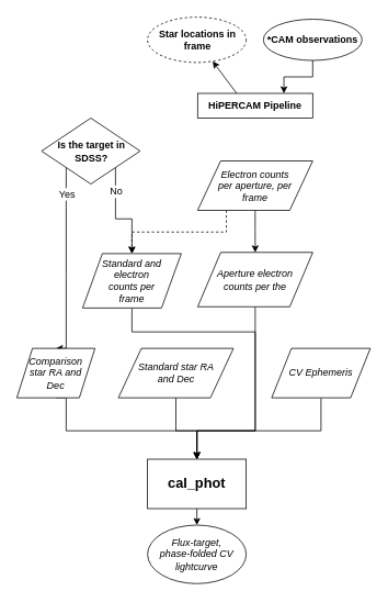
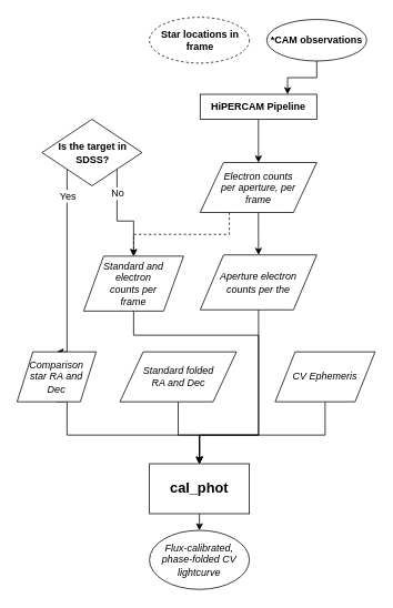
  <mxCell id="0" />
  <mxCell id="1" parent="0" />
  <mxCell id="2" style="edgeStyle=orthogonalEdgeStyle;rounded=0;orthogonalLoop=1;jettySize=auto;html=1;exitX=0.5;exitY=1;exitDx=0;exitDy=0;entryX=0.75;entryY=0;entryDx=0;entryDy=0;" parent="1" source="3" target="11" edge="1"><mxGeometry relative="1" as="geometry" /></mxCell>
  <mxCell id="3" value="&lt;b&gt;*CAM observations&lt;/b&gt;" style="ellipse;whiteSpace=wrap;html=1;" parent="1" vertex="1"><mxGeometry x="319.92" y="22.5" width="120" height="50" as="geometry" /></mxCell>
  <mxCell id="4" value="&lt;div style=&quot;text-align: center&quot;&gt;&lt;b&gt;Star locations in frame&lt;/b&gt;&lt;/div&gt;" style="ellipse;whiteSpace=wrap;html=1;align=left;dashed=1;" parent="1" vertex="1"><mxGeometry x="179" y="20" width="120" height="55" as="geometry" /></mxCell>
  <mxCell id="5" style="edgeStyle=orthogonalEdgeStyle;rounded=0;orthogonalLoop=1;jettySize=auto;html=1;exitX=1;exitY=1;exitDx=0;exitDy=0;entryX=0.5;entryY=0;entryDx=0;entryDy=0;" parent="1" source="9" target="16" edge="1"><mxGeometry relative="1" as="geometry" /></mxCell>
  <mxCell id="6" value="No" style="text;html=1;resizable=0;points=[];align=center;verticalAlign=middle;labelBackgroundColor=#ffffff;" parent="5" vertex="1" connectable="0"><mxGeometry x="-0.548" y="-2" relative="1" as="geometry"><mxPoint x="2" y="1" as="offset" /></mxGeometry></mxCell>
  <mxCell id="7" style="edgeStyle=orthogonalEdgeStyle;rounded=0;orthogonalLoop=1;jettySize=auto;html=1;exitX=0;exitY=1;exitDx=0;exitDy=0;entryX=0.5;entryY=0;entryDx=0;entryDy=0;" parent="1" source="9" target="25" edge="1"><mxGeometry relative="1" as="geometry"><Array as="points"><mxPoint x="80" y="332" /><mxPoint x="80" y="332" /></Array></mxGeometry></mxCell>
  <mxCell id="8" value="Yes" style="text;html=1;resizable=0;points=[];align=center;verticalAlign=middle;labelBackgroundColor=#ffffff;" parent="7" vertex="1" connectable="0"><mxGeometry x="-0.719" relative="1" as="geometry"><mxPoint y="-1.5" as="offset" /></mxGeometry></mxCell>
  <mxCell id="9" value="&lt;div style=&quot;text-align: center&quot;&gt;&lt;b&gt;Is the target in SDSS?&lt;/b&gt;&lt;/div&gt;" style="rhombus;whiteSpace=wrap;html=1;align=left;" parent="1" vertex="1"><mxGeometry x="50" y="142.5" width="120" height="80" as="geometry" /></mxCell>
- <mxCell id="10" style="edgeStyle=orthogonalEdgeStyle;rounded=0;orthogonalLoop=1;jettySize=auto;html=1;exitX=0.5;exitY=1;exitDx=0;exitDy=0;noEdgeStyle=1;orthogonal=1;" parent="1" source="11" target="4" edge="1"><mxGeometry relative="1" as="geometry" /></mxCell>
+ <mxCell id="10" style="edgeStyle=orthogonalEdgeStyle;rounded=0;orthogonalLoop=1;jettySize=auto;html=1;exitX=0.5;exitY=1;exitDx=0;exitDy=0;entryX=0.5;entryY=0;entryDx=0;entryDy=0;noEdgeStyle=1;orthogonal=1;" parent="1" source="11" target="14" edge="1"><mxGeometry relative="1" as="geometry" /></mxCell>
  <mxCell id="11" value="&lt;div style=&quot;text-align: center&quot;&gt;&lt;b&gt;HiPERCAM Pipeline&lt;/b&gt;&lt;/div&gt;" style="rounded=0;whiteSpace=wrap;html=1;align=center;" parent="1" vertex="1"><mxGeometry x="239.92" y="112.5" width="140" height="30" as="geometry" /></mxCell>
  <mxCell id="12" style="edgeStyle=orthogonalEdgeStyle;rounded=0;orthogonalLoop=1;jettySize=auto;html=1;exitX=0.5;exitY=1;exitDx=0;exitDy=0;" parent="1" source="14" target="18" edge="1"><mxGeometry relative="1" as="geometry" /></mxCell>
  <mxCell id="13" style="edgeStyle=orthogonalEdgeStyle;rounded=0;orthogonalLoop=1;jettySize=auto;html=1;exitX=0.25;exitY=1;exitDx=0;exitDy=0;entryX=0.5;entryY=0;entryDx=0;entryDy=0;dashed=1;" parent="1" source="14" target="16" edge="1"><mxGeometry relative="1" as="geometry" /></mxCell>
  <mxCell id="14" value="&lt;p style=&quot;line-height: 117%&quot;&gt;&lt;/p&gt;&lt;div style=&quot;text-align: left&quot;&gt;&lt;div style=&quot;text-align: center&quot;&gt;&lt;i&gt;Electron counts per aperture, per frame&lt;/i&gt;&lt;/div&gt;&lt;/div&gt;&lt;p&gt;&lt;/p&gt;" style="shape=parallelogram;perimeter=parallelogramPerimeter;whiteSpace=wrap;html=1;align=center;spacingLeft=20;spacingRight=20;" parent="1" vertex="1"><mxGeometry x="239.92" y="194.5" width="140" height="60" as="geometry" /></mxCell>
  <mxCell id="15" style="edgeStyle=orthogonalEdgeStyle;rounded=0;orthogonalLoop=1;jettySize=auto;html=1;exitX=0.5;exitY=1;exitDx=0;exitDy=0;entryX=0.5;entryY=0;entryDx=0;entryDy=0;" edge="1" parent="1" source="16" target="21"><mxGeometry relative="1" as="geometry"><Array as="points"><mxPoint x="160" y="402" /><mxPoint x="310" y="402" /><mxPoint x="310" y="522" /><mxPoint x="239" y="522" /></Array></mxGeometry></mxCell>
  <mxCell id="16" value="&lt;i&gt;Standard and electron counts per frame&lt;/i&gt;" style="shape=parallelogram;perimeter=parallelogramPerimeter;whiteSpace=wrap;html=1;align=center;spacingLeft=20;spacingRight=20;" parent="1" vertex="1"><mxGeometry x="100" y="307" width="120" height="66" as="geometry" /></mxCell>
  <mxCell id="17" style="edgeStyle=orthogonalEdgeStyle;rounded=0;orthogonalLoop=1;jettySize=auto;html=1;exitX=0.5;exitY=1;exitDx=0;exitDy=0;entryX=0.5;entryY=0;entryDx=0;entryDy=0;" parent="1" source="18" target="21" edge="1"><mxGeometry relative="1" as="geometry"><Array as="points"><mxPoint x="310" y="522" /><mxPoint x="239" y="522" /></Array></mxGeometry></mxCell>
  <mxCell id="18" value="&lt;i&gt;Aperture electron counts per the&lt;/i&gt;" style="shape=parallelogram;perimeter=parallelogramPerimeter;whiteSpace=wrap;html=1;align=center;spacingLeft=20;spacingRight=20;" parent="1" vertex="1"><mxGeometry x="240" y="305.5" width="140" height="66" as="geometry" /></mxCell>
- <mxCell id="19" value="&lt;i&gt;Flux-target, phase-folded CV lightcurve&lt;/i&gt;" style="ellipse;whiteSpace=wrap;html=1;align=center;spacingLeft=10;spacingRight=10;" parent="1" vertex="1"><mxGeometry x="179" y="636.5" width="120" height="71" as="geometry" /></mxCell>
+ <mxCell id="19" value="&lt;i&gt;Flux-calibrated, phase-folded CV lightcurve&lt;/i&gt;" style="ellipse;whiteSpace=wrap;html=1;align=center;spacingLeft=10;spacingRight=10;" parent="1" vertex="1"><mxGeometry x="179" y="636.5" width="120" height="71" as="geometry" /></mxCell>
  <mxCell id="20" style="edgeStyle=orthogonalEdgeStyle;rounded=0;orthogonalLoop=1;jettySize=auto;html=1;exitX=0.5;exitY=1;exitDx=0;exitDy=0;entryX=0.5;entryY=0;entryDx=0;entryDy=0;" parent="1" source="21" target="19" edge="1"><mxGeometry relative="1" as="geometry" /></mxCell>
  <mxCell id="21" value="&lt;font style=&quot;font-size: 17px&quot;&gt;&lt;b&gt;cal_phot&lt;/b&gt;&lt;/font&gt;" style="rounded=0;whiteSpace=wrap;html=1;" parent="1" vertex="1"><mxGeometry x="179" y="556.5" width="120" height="60" as="geometry" /></mxCell>
  <mxCell id="22" style="edgeStyle=orthogonalEdgeStyle;rounded=0;orthogonalLoop=1;jettySize=auto;html=1;exitX=0.5;exitY=1;exitDx=0;exitDy=0;entryX=0.5;entryY=0;entryDx=0;entryDy=0;" edge="1" parent="1" source="23" target="21"><mxGeometry relative="1" as="geometry"><Array as="points"><mxPoint x="214" y="522" /><mxPoint x="239" y="522" /></Array></mxGeometry></mxCell>
- <mxCell id="23" value="&lt;i&gt;Standard star RA and Dec&lt;/i&gt;" style="shape=parallelogram;perimeter=parallelogramPerimeter;whiteSpace=wrap;html=1;spacingLeft=20;spacingRight=20;" parent="1" vertex="1"><mxGeometry x="143.5" y="422" width="140" height="60" as="geometry" /></mxCell>
+ <mxCell id="23" value="&lt;i&gt;Standard folded RA and Dec&lt;/i&gt;" style="shape=parallelogram;perimeter=parallelogramPerimeter;whiteSpace=wrap;html=1;spacingLeft=20;spacingRight=20;" parent="1" vertex="1"><mxGeometry x="143.5" y="422" width="140" height="60" as="geometry" /></mxCell>
  <mxCell id="24" style="edgeStyle=orthogonalEdgeStyle;rounded=0;orthogonalLoop=1;jettySize=auto;html=1;exitX=0.5;exitY=1;exitDx=0;exitDy=0;entryX=0.5;entryY=0;entryDx=0;entryDy=0;" edge="1" parent="1" source="25" target="21"><mxGeometry relative="1" as="geometry"><Array as="points"><mxPoint x="80" y="522" /><mxPoint x="239" y="522" /></Array></mxGeometry></mxCell>
  <mxCell id="25" value="Comparison star RA and Dec" style="shape=parallelogram;perimeter=parallelogramPerimeter;whiteSpace=wrap;html=1;spacingLeft=20;spacingRight=20;fontStyle=2" parent="1" vertex="1"><mxGeometry x="20" y="422" width="95" height="60" as="geometry" /></mxCell>
  <mxCell id="26" style="edgeStyle=orthogonalEdgeStyle;rounded=0;orthogonalLoop=1;jettySize=auto;html=1;exitX=0.5;exitY=1;exitDx=0;exitDy=0;entryX=0.5;entryY=0;entryDx=0;entryDy=0;" edge="1" parent="1" source="27" target="21"><mxGeometry relative="1" as="geometry"><Array as="points"><mxPoint x="390" y="522" /><mxPoint x="239" y="522" /></Array></mxGeometry></mxCell>
  <mxCell id="27" value="&lt;i&gt;CV Ephemeris&lt;/i&gt;" style="shape=parallelogram;perimeter=parallelogramPerimeter;whiteSpace=wrap;html=1;" parent="1" vertex="1"><mxGeometry x="330" y="422" width="120" height="60" as="geometry" /></mxCell>
